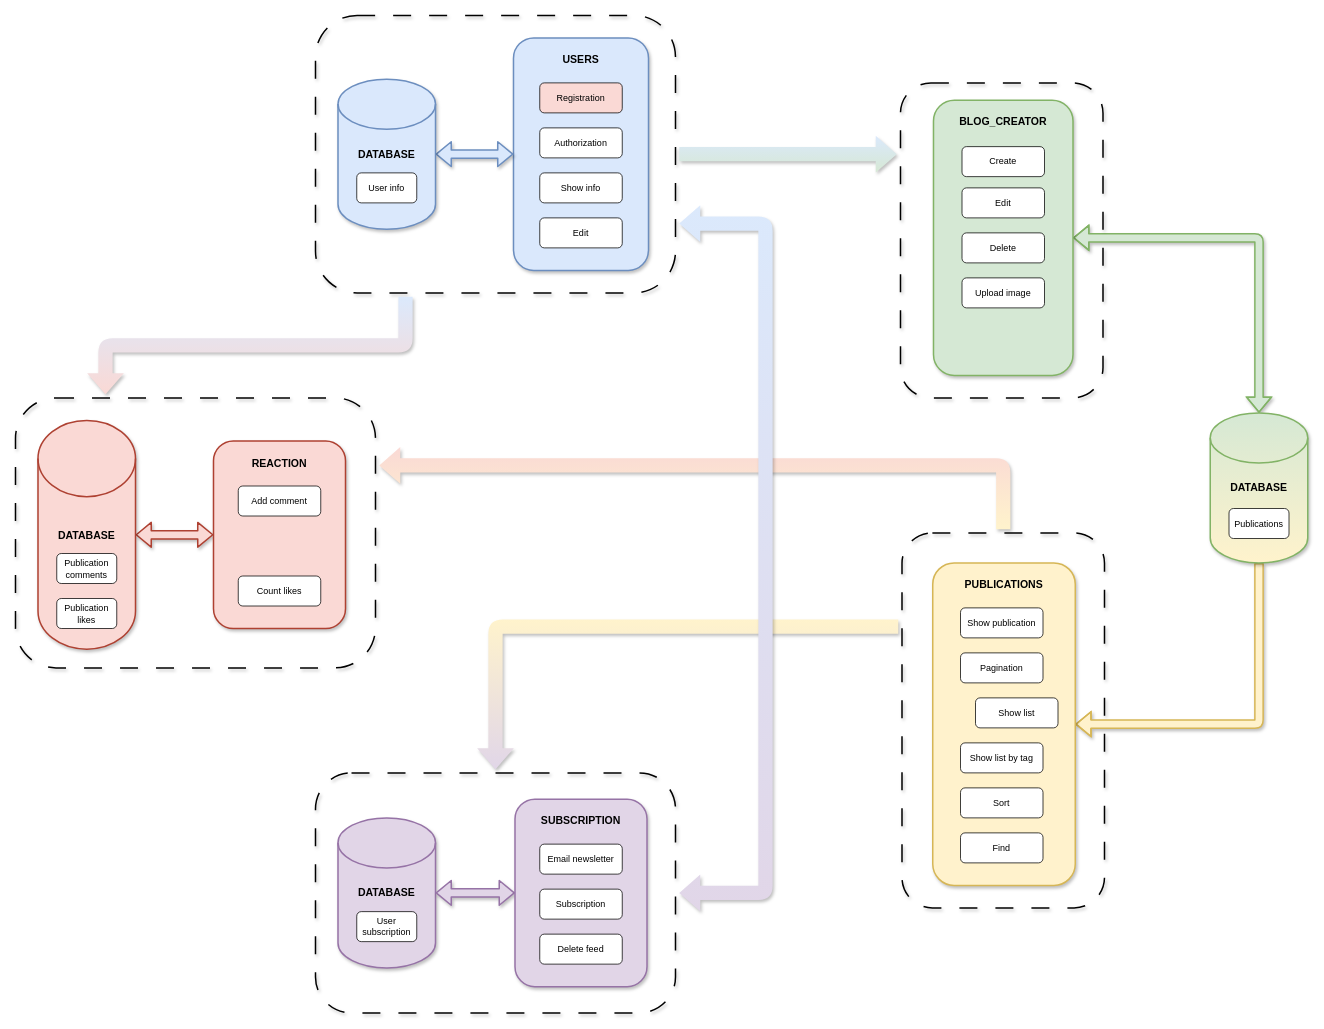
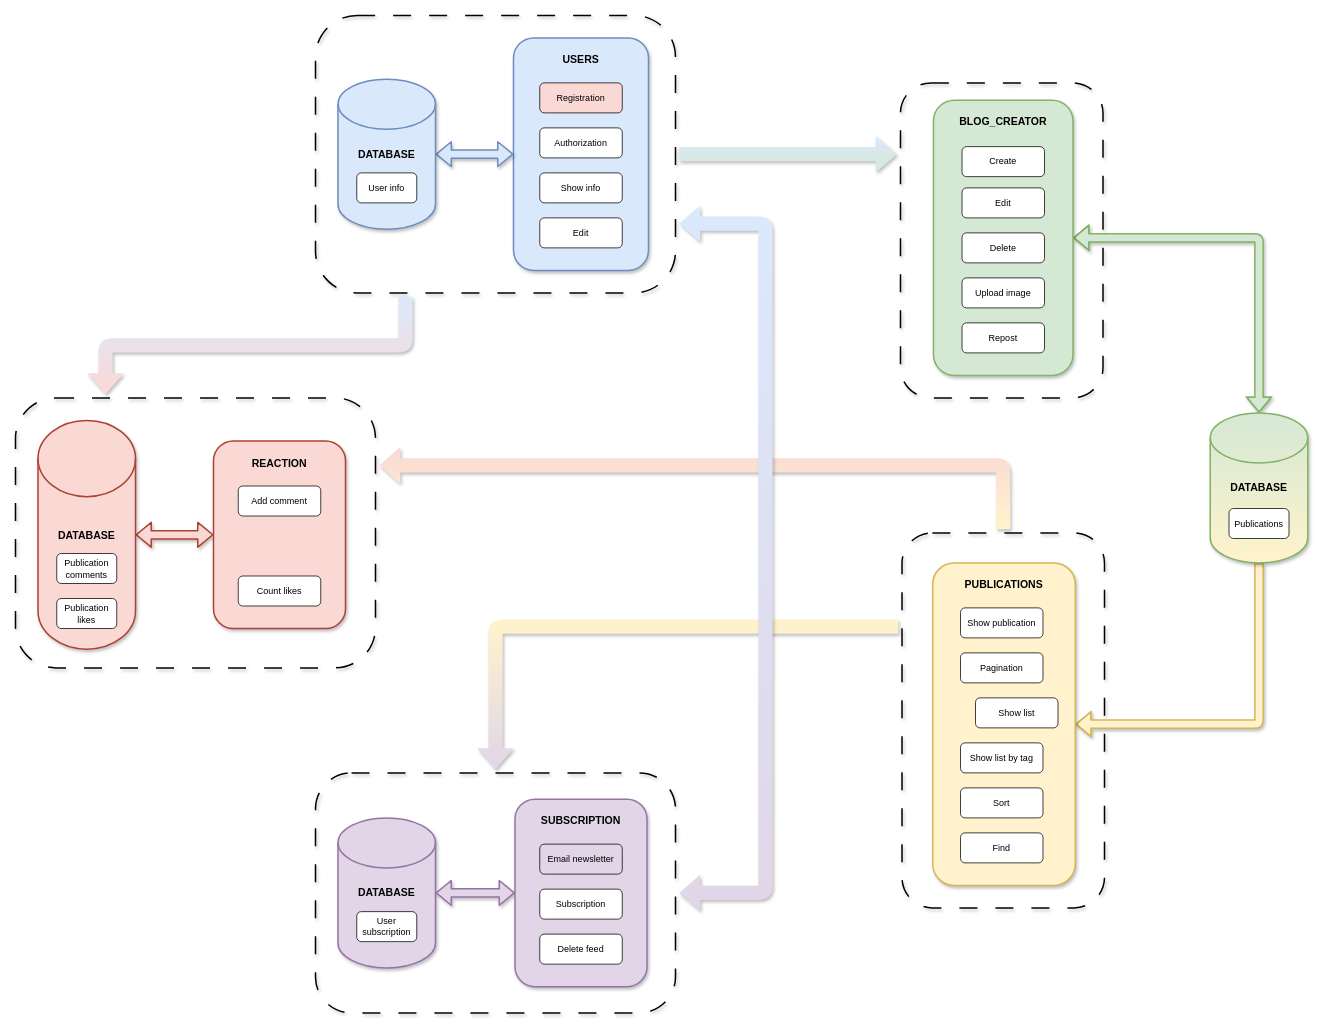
  <mxCell id="0" />
  <mxCell id="1" parent="0" />
  <mxCell id="2" value="" style="rounded=1;whiteSpace=wrap;html=1;shadow=1;glass=0;sketch=0;fillStyle=auto;strokeColor=#000000;strokeWidth=2;fillColor=none;gradientColor=none;gradientDirection=radial;dashed=1;dashPattern=12 12;" parent="1" vertex="1"><mxGeometry x="420" y="1030" width="480" height="320" as="geometry" /></mxCell>
  <mxCell id="3" value="" style="rounded=1;whiteSpace=wrap;html=1;shadow=1;glass=0;sketch=0;fillStyle=auto;strokeColor=#000000;strokeWidth=2;fillColor=none;gradientColor=none;gradientDirection=radial;dashed=1;dashPattern=12 12;" parent="1" vertex="1"><mxGeometry x="20" y="530" width="480" height="360" as="geometry" /></mxCell>
  <mxCell id="4" style="edgeStyle=orthogonalEdgeStyle;shape=flexArrow;rounded=1;sketch=0;orthogonalLoop=1;jettySize=auto;html=1;exitX=0.5;exitY=0;exitDx=0;exitDy=0;entryX=1;entryY=0.25;entryDx=0;entryDy=0;shadow=1;strokeWidth=10;startArrow=none;startFill=0;endArrow=classic;endFill=1;fillColor=#fad9d5;gradientColor=#fff3cc;strokeColor=none;" parent="1" source="6" target="3" edge="1"><mxGeometry relative="1" as="geometry" /></mxCell>
  <mxCell id="5" style="edgeStyle=orthogonalEdgeStyle;shape=flexArrow;rounded=1;sketch=0;orthogonalLoop=1;jettySize=auto;html=1;exitX=0;exitY=0.25;exitDx=0;exitDy=0;entryX=0.5;entryY=0;entryDx=0;entryDy=0;shadow=1;strokeWidth=10;startArrow=none;startFill=0;endArrow=classic;endFill=1;fillColor=#fff3cc;gradientColor=#e1d6e8;strokeColor=none;" parent="1" source="6" target="2" edge="1"><mxGeometry relative="1" as="geometry" /></mxCell>
  <mxCell id="6" value="" style="rounded=1;whiteSpace=wrap;html=1;shadow=1;glass=0;sketch=0;fillStyle=auto;strokeColor=#000000;strokeWidth=2;fillColor=none;gradientColor=none;gradientDirection=radial;dashed=1;dashPattern=12 12;" parent="1" vertex="1"><mxGeometry x="1202" y="710" width="270" height="500" as="geometry" /></mxCell>
  <mxCell id="7" value="" style="rounded=1;whiteSpace=wrap;html=1;shadow=1;glass=0;sketch=0;fillStyle=auto;strokeColor=#000000;strokeWidth=2;fillColor=none;gradientColor=none;gradientDirection=radial;dashed=1;dashPattern=12 12;" parent="1" vertex="1"><mxGeometry x="420" y="20" width="480" height="370" as="geometry" /></mxCell>
  <mxCell id="8" value="" style="group" parent="1" vertex="1" connectable="0"><mxGeometry x="684" y="50" width="180" height="310" as="geometry" /></mxCell>
  <mxCell id="9" value="&lt;h3&gt;USERS&lt;/h3&gt;" style="rounded=1;whiteSpace=wrap;html=1;glass=0;shadow=1;strokeWidth=2;direction=east;verticalAlign=top;fillColor=#dae8fc;strokeColor=#6c8ebf;" parent="8" vertex="1"><mxGeometry width="180" height="310" as="geometry" /></mxCell>
  <mxCell id="10" value="Registration" style="rounded=1;whiteSpace=wrap;html=1;shadow=0;glass=0;sketch=0;strokeWidth=1;fillColor=#fad9d5;" parent="8" vertex="1"><mxGeometry x="35" y="60" width="110" height="40" as="geometry" /></mxCell>
  <mxCell id="11" value="Authorization" style="rounded=1;whiteSpace=wrap;html=1;shadow=0;glass=0;sketch=0;strokeWidth=1;" parent="8" vertex="1"><mxGeometry x="35" y="120" width="110" height="40" as="geometry" /></mxCell>
  <mxCell id="12" value="Show info" style="rounded=1;whiteSpace=wrap;html=1;shadow=0;glass=0;sketch=0;strokeWidth=1;" parent="8" vertex="1"><mxGeometry x="35" y="180" width="110" height="40" as="geometry" /></mxCell>
  <mxCell id="13" value="Edit" style="rounded=1;whiteSpace=wrap;html=1;shadow=0;glass=0;sketch=0;strokeWidth=1;" parent="8" vertex="1"><mxGeometry x="35" y="240" width="110" height="40" as="geometry" /></mxCell>
  <mxCell id="14" style="edgeStyle=orthogonalEdgeStyle;rounded=1;orthogonalLoop=1;jettySize=auto;html=1;exitX=1;exitY=0.5;exitDx=0;exitDy=0;exitPerimeter=0;entryX=0;entryY=0.5;entryDx=0;entryDy=0;fillColor=#dae8fc;strokeColor=#6c8ebf;strokeWidth=2;startArrow=classic;startFill=1;shape=flexArrow;fontSize=12;shadow=1;glass=0;" parent="1" source="40" target="9" edge="1"><mxGeometry relative="1" as="geometry" /></mxCell>
  <mxCell id="15" style="edgeStyle=orthogonalEdgeStyle;rounded=1;orthogonalLoop=1;jettySize=auto;html=1;entryX=1;entryY=0.5;entryDx=0;entryDy=0;fillColor=#d5e8d4;strokeColor=#82b366;strokeWidth=2;startArrow=classic;startFill=1;shape=flexArrow;fontSize=12;shadow=1;glass=0;exitX=0.5;exitY=0;exitDx=0;exitDy=0;exitPerimeter=0;" parent="1" source="17" target="20" edge="1"><mxGeometry relative="1" as="geometry"><mxPoint x="1247" y="470" as="targetPoint" /></mxGeometry></mxCell>
  <mxCell id="16" style="edgeStyle=orthogonalEdgeStyle;shape=flexArrow;rounded=1;orthogonalLoop=1;jettySize=auto;html=1;strokeWidth=2;startArrow=none;startFill=0;exitX=0.5;exitY=1;exitDx=0;exitDy=0;exitPerimeter=0;fillColor=#fff2cc;strokeColor=#d6b656;entryX=1;entryY=0.5;entryDx=0;entryDy=0;shadow=1;" parent="1" source="17" target="27" edge="1"><mxGeometry relative="1" as="geometry"><mxPoint x="1793" y="920" as="targetPoint" /><mxPoint x="1693" y="450" as="sourcePoint" /></mxGeometry></mxCell>
  <mxCell id="17" value="&lt;h3&gt;DATABASE&lt;/h3&gt;" style="strokeWidth=2;html=1;shape=mxgraph.flowchart.database;whiteSpace=wrap;rounded=1;shadow=1;glass=0;verticalAlign=middle;fillColor=#d5e8d4;strokeColor=#82b366;gradientColor=#fff3cc;" parent="1" vertex="1"><mxGeometry x="1613" y="550" width="130" height="200" as="geometry" /></mxCell>
  <mxCell id="18" value="" style="rounded=1;whiteSpace=wrap;html=1;shadow=1;glass=0;sketch=0;fillStyle=auto;strokeColor=#000000;strokeWidth=2;fillColor=none;gradientColor=none;gradientDirection=radial;dashed=1;dashPattern=12 12;" parent="1" vertex="1"><mxGeometry x="1200" y="110" width="270" height="420" as="geometry" /></mxCell>
  <mxCell id="19" value="" style="group" parent="1" vertex="1" connectable="0"><mxGeometry x="1244" y="133" width="186" height="367" as="geometry" /></mxCell>
  <mxCell id="20" value="&lt;h3&gt;BLOG_CREATOR&lt;/h3&gt;" style="rounded=1;whiteSpace=wrap;html=1;glass=0;shadow=1;strokeWidth=2;horizontal=1;verticalAlign=top;fillColor=#d5e8d4;strokeColor=#82b366;" parent="19" vertex="1"><mxGeometry width="186" height="367" as="geometry" /></mxCell>
  <mxCell id="21" value="Create" style="rounded=1;whiteSpace=wrap;html=1;shadow=0;glass=0;sketch=0;strokeWidth=1;" parent="19" vertex="1"><mxGeometry x="38" y="62" width="110" height="40" as="geometry" /></mxCell>
  <mxCell id="22" value="Edit" style="rounded=1;whiteSpace=wrap;html=1;shadow=0;glass=0;sketch=0;strokeWidth=1;" parent="19" vertex="1"><mxGeometry x="38" y="117" width="110" height="40" as="geometry" /></mxCell>
  <mxCell id="23" value="Delete" style="rounded=1;whiteSpace=wrap;html=1;shadow=0;glass=0;sketch=0;strokeWidth=1;" parent="19" vertex="1"><mxGeometry x="38" y="177" width="110" height="40" as="geometry" /></mxCell>
  <mxCell id="24" value="Upload image" style="rounded=1;whiteSpace=wrap;html=1;shadow=0;glass=0;sketch=0;strokeWidth=1;" parent="19" vertex="1"><mxGeometry x="38" y="237" width="110" height="40" as="geometry" /></mxCell>
+ <mxCell id="25" value="Repost" style="rounded=1;whiteSpace=wrap;html=1;shadow=0;glass=0;sketch=0;strokeWidth=1;" parent="19" vertex="1"><mxGeometry x="38" y="297" width="110" height="40" as="geometry" /></mxCell>
  <mxCell id="26" value="" style="group" parent="1" vertex="1" connectable="0"><mxGeometry x="1243" y="750" width="230" height="470" as="geometry" /></mxCell>
  <mxCell id="27" value="&lt;h3&gt;PUBLICATIONS&lt;/h3&gt;" style="rounded=1;whiteSpace=wrap;html=1;glass=0;shadow=1;strokeWidth=2;verticalAlign=top;fillColor=#fff2cc;strokeColor=#d6b656;" parent="26" vertex="1"><mxGeometry width="190" height="430" as="geometry" /></mxCell>
  <mxCell id="28" value="Show publication" style="rounded=1;whiteSpace=wrap;html=1;shadow=0;glass=0;sketch=0;strokeWidth=1;" parent="26" vertex="1"><mxGeometry x="37" y="60" width="110" height="40" as="geometry" /></mxCell>
  <mxCell id="29" value="Pagination" style="rounded=1;whiteSpace=wrap;html=1;shadow=0;glass=0;sketch=0;strokeWidth=1;" parent="26" vertex="1"><mxGeometry x="37" y="120" width="110" height="40" as="geometry" /></mxCell>
  <mxCell id="30" value="Show list" style="rounded=1;whiteSpace=wrap;html=1;shadow=0;glass=0;sketch=0;strokeWidth=1;" parent="26" vertex="1"><mxGeometry x="57" y="180" width="110" height="40" as="geometry" /></mxCell>
  <mxCell id="31" value="Sort" style="rounded=1;whiteSpace=wrap;html=1;shadow=0;glass=0;sketch=0;strokeWidth=1;" parent="26" vertex="1"><mxGeometry x="37" y="300" width="110" height="40" as="geometry" /></mxCell>
  <mxCell id="32" value="Show list&amp;nbsp;by tag" style="rounded=1;whiteSpace=wrap;html=1;shadow=0;glass=0;sketch=0;strokeWidth=1;" parent="26" vertex="1"><mxGeometry x="37" y="240" width="110" height="40" as="geometry" /></mxCell>
  <mxCell id="33" value="Find" style="rounded=1;whiteSpace=wrap;html=1;shadow=0;glass=0;sketch=0;strokeWidth=1;" parent="26" vertex="1"><mxGeometry x="37" y="360" width="110" height="40" as="geometry" /></mxCell>
  <mxCell id="34" style="edgeStyle=orthogonalEdgeStyle;rounded=1;orthogonalLoop=1;jettySize=auto;html=1;exitX=1;exitY=0.5;exitDx=0;exitDy=0;exitPerimeter=0;entryX=0;entryY=0.5;entryDx=0;entryDy=0;fillColor=#fad9d5;strokeColor=#ae4132;strokeWidth=2;startArrow=classic;startFill=1;shape=flexArrow;fontSize=12;shadow=1;glass=0;" parent="1" source="43" target="36" edge="1"><mxGeometry relative="1" as="geometry"><mxPoint x="210" y="192.5" as="sourcePoint" /><mxPoint x="314" y="192.5" as="targetPoint" /></mxGeometry></mxCell>
  <mxCell id="35" value="" style="group" parent="1" vertex="1" connectable="0"><mxGeometry x="284" y="587.5" width="176" height="250" as="geometry" /></mxCell>
  <mxCell id="36" value="&lt;h3&gt;REACTION&lt;/h3&gt;" style="rounded=1;whiteSpace=wrap;html=1;glass=0;shadow=1;strokeWidth=2;verticalAlign=top;fillColor=#fad9d5;strokeColor=#ae4132;" parent="35" vertex="1"><mxGeometry width="176" height="250" as="geometry" /></mxCell>
  <mxCell id="37" value="Add comment" style="rounded=1;whiteSpace=wrap;html=1;shadow=0;glass=0;sketch=0;strokeWidth=1;" parent="35" vertex="1"><mxGeometry x="33" y="60" width="110" height="40" as="geometry" /></mxCell>
  <mxCell id="38" value="Count likes" style="rounded=1;whiteSpace=wrap;html=1;shadow=0;glass=0;sketch=0;strokeWidth=1;" parent="35" vertex="1"><mxGeometry x="33" y="180" width="110" height="40" as="geometry" /></mxCell>
  <mxCell id="39" value="" style="group" parent="1" vertex="1" connectable="0"><mxGeometry x="450" y="105" width="130" height="200" as="geometry" /></mxCell>
  <mxCell id="40" value="&lt;h3&gt;DATABASE&lt;/h3&gt;" style="strokeWidth=2;html=1;shape=mxgraph.flowchart.database;whiteSpace=wrap;rounded=1;shadow=1;glass=0;verticalAlign=middle;fillColor=#dae8fc;strokeColor=#6c8ebf;gradientColor=none;" parent="39" vertex="1"><mxGeometry width="130" height="200" as="geometry" /></mxCell>
  <mxCell id="41" value="User info" style="rounded=1;whiteSpace=wrap;html=1;shadow=0;glass=0;sketch=0;strokeWidth=1;" parent="39" vertex="1"><mxGeometry x="25" y="125" width="80" height="40" as="geometry" /></mxCell>
  <mxCell id="42" value="" style="group;verticalAlign=middle;" parent="1" vertex="1" connectable="0"><mxGeometry x="50" y="560" width="130" height="305" as="geometry" /></mxCell>
  <mxCell id="43" value="&lt;h3&gt;DATABASE&lt;/h3&gt;" style="strokeWidth=2;html=1;shape=mxgraph.flowchart.database;whiteSpace=wrap;rounded=1;shadow=1;glass=0;verticalAlign=middle;fillColor=#fad9d5;strokeColor=#ae4132;" parent="42" vertex="1"><mxGeometry width="130" height="305" as="geometry" /></mxCell>
  <mxCell id="44" value="Publication comments" style="rounded=1;whiteSpace=wrap;html=1;shadow=0;glass=0;sketch=0;strokeWidth=1;" parent="42" vertex="1"><mxGeometry x="25" y="177.5" width="80" height="40" as="geometry" /></mxCell>
  <mxCell id="45" value="Publication likes" style="rounded=1;whiteSpace=wrap;html=1;shadow=0;glass=0;sketch=0;strokeWidth=1;" parent="42" vertex="1"><mxGeometry x="25" y="237.5" width="80" height="40" as="geometry" /></mxCell>
  <mxCell id="46" value="Publications" style="rounded=1;whiteSpace=wrap;html=1;shadow=0;glass=0;sketch=0;strokeWidth=1;" parent="1" vertex="1"><mxGeometry x="1638" y="677.5" width="80" height="40" as="geometry" /></mxCell>
  <mxCell id="47" value="" style="group" parent="1" vertex="1" connectable="0"><mxGeometry x="450" y="1090" width="130" height="200" as="geometry" /></mxCell>
  <mxCell id="48" value="&lt;h3&gt;DATABASE&lt;/h3&gt;" style="strokeWidth=2;html=1;shape=mxgraph.flowchart.database;whiteSpace=wrap;rounded=1;shadow=1;glass=0;verticalAlign=middle;fillColor=#e1d5e7;strokeColor=#9673a6;" parent="47" vertex="1"><mxGeometry width="130" height="200" as="geometry" /></mxCell>
  <mxCell id="49" value="User subscription" style="rounded=1;whiteSpace=wrap;html=1;shadow=0;glass=0;sketch=0;strokeWidth=1;" parent="47" vertex="1"><mxGeometry x="25" y="125" width="80" height="40" as="geometry" /></mxCell>
  <mxCell id="50" style="edgeStyle=orthogonalEdgeStyle;rounded=1;orthogonalLoop=1;jettySize=auto;html=1;exitX=1;exitY=0.5;exitDx=0;exitDy=0;exitPerimeter=0;entryX=0;entryY=0.5;entryDx=0;entryDy=0;fillColor=#e1d5e7;strokeColor=#9673a6;strokeWidth=2;startArrow=classic;startFill=1;shape=flexArrow;fontSize=12;shadow=1;glass=0;" parent="1" source="48" target="52" edge="1"><mxGeometry relative="1" as="geometry"><mxPoint x="590" y="862.5" as="sourcePoint" /><mxPoint x="694" y="862.5" as="targetPoint" /></mxGeometry></mxCell>
  <mxCell id="51" value="" style="group" parent="1" vertex="1" connectable="0"><mxGeometry x="686" y="1065" width="176" height="250" as="geometry" /></mxCell>
  <mxCell id="52" value="&lt;h3&gt;SUBSCRIPTION&lt;/h3&gt;" style="rounded=1;whiteSpace=wrap;html=1;glass=0;shadow=1;strokeWidth=2;verticalAlign=top;fillColor=#e1d5e7;strokeColor=#9673a6;" parent="51" vertex="1"><mxGeometry width="176" height="250" as="geometry" /></mxCell>
- <mxCell id="53" value="Email newsletter" style="rounded=1;whiteSpace=wrap;html=1;shadow=0;glass=0;sketch=0;strokeWidth=1;" parent="51" vertex="1"><mxGeometry x="33" y="60" width="110" height="40" as="geometry" /></mxCell>
+ <mxCell id="53" value="Email newsletter" style="rounded=1;whiteSpace=wrap;html=1;shadow=0;glass=0;sketch=0;strokeWidth=1;fillColor=#e1d5e7;" parent="51" vertex="1"><mxGeometry x="33" y="60" width="110" height="40" as="geometry" /></mxCell>
  <mxCell id="54" value="Subscription" style="rounded=1;whiteSpace=wrap;html=1;shadow=0;glass=0;sketch=0;strokeWidth=1;" parent="51" vertex="1"><mxGeometry x="33" y="120" width="110" height="40" as="geometry" /></mxCell>
  <mxCell id="55" value="Delete feed" style="rounded=1;whiteSpace=wrap;html=1;shadow=0;glass=0;sketch=0;strokeWidth=1;" parent="51" vertex="1"><mxGeometry x="33" y="180" width="110" height="40" as="geometry" /></mxCell>
  <mxCell id="56" style="edgeStyle=orthogonalEdgeStyle;rounded=1;orthogonalLoop=1;jettySize=auto;html=1;shadow=1;strokeWidth=10;startArrow=none;startFill=0;endArrow=classic;endFill=1;shape=flexArrow;fillColor=#dbe9fc;strokeColor=none;gradientColor=#d6e8d4;" parent="1" source="7" edge="1"><mxGeometry relative="1" as="geometry"><mxPoint x="1200" y="205" as="targetPoint" /></mxGeometry></mxCell>
  <mxCell id="57" style="edgeStyle=orthogonalEdgeStyle;rounded=1;orthogonalLoop=1;jettySize=auto;html=1;exitX=0.25;exitY=1;exitDx=0;exitDy=0;entryX=0.25;entryY=0;entryDx=0;entryDy=0;shadow=1;strokeWidth=10;startArrow=none;startFill=0;endArrow=classic;endFill=1;shape=flexArrow;fillColor=#dbe9fc;strokeColor=none;gradientColor=#fad9d5;" parent="1" source="7" target="3" edge="1"><mxGeometry relative="1" as="geometry"><mxPoint x="740" y="587.5" as="sourcePoint" /><mxPoint x="1040" y="690" as="targetPoint" /></mxGeometry></mxCell>
  <mxCell id="58" style="edgeStyle=orthogonalEdgeStyle;rounded=1;orthogonalLoop=1;jettySize=auto;html=1;exitX=1;exitY=0.75;exitDx=0;exitDy=0;entryX=1;entryY=0.5;entryDx=0;entryDy=0;shadow=1;strokeWidth=10;startArrow=block;startFill=0;endArrow=classic;endFill=1;shape=flexArrow;fillColor=#dbe9fc;strokeColor=none;gradientColor=#e1d6e8;" parent="1" source="7" target="2" edge="1"><mxGeometry relative="1" as="geometry"><mxPoint x="1100" y="649" as="sourcePoint" /><mxPoint x="700" y="789" as="targetPoint" /><Array as="points"><mxPoint x="1020" y="297" /><mxPoint x="1020" y="1190" /></Array></mxGeometry></mxCell>
